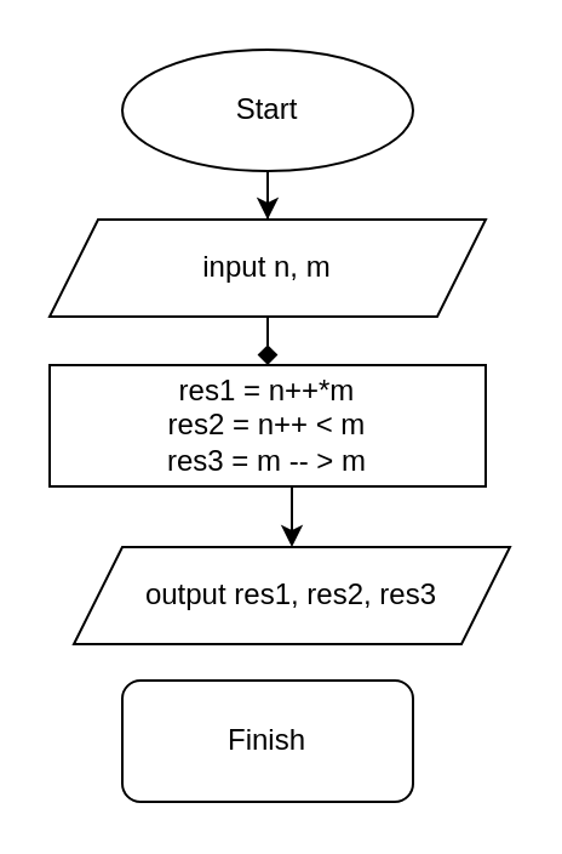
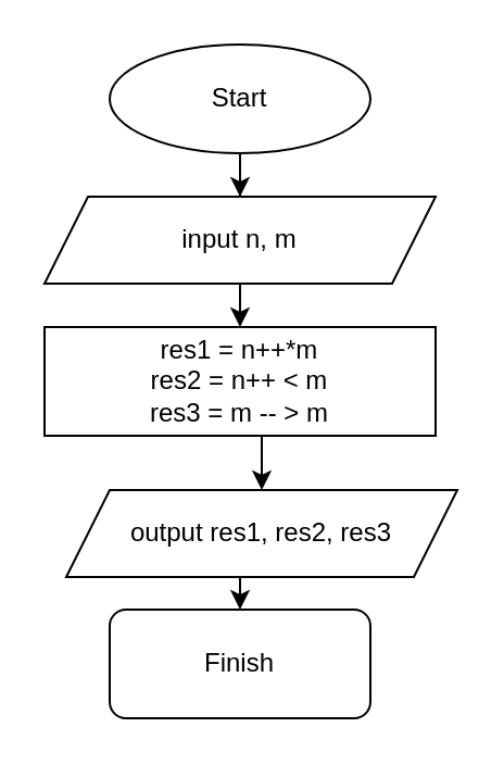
  <mxCell id="0" />
  <mxCell id="1" parent="0" />
  <mxCell id="2" style="edgeStyle=orthogonalEdgeStyle;rounded=0;orthogonalLoop=1;jettySize=auto;html=1;exitX=0.5;exitY=1;exitDx=0;exitDy=0;" edge="1" parent="1" source="3" target="5"><mxGeometry relative="1" as="geometry" /></mxCell>
  <mxCell id="3" value="Start" style="ellipse;whiteSpace=wrap;html=1;" vertex="1" parent="1"><mxGeometry x="50" y="20" width="120" height="50" as="geometry" /></mxCell>
- <mxCell id="4" style="edgeStyle=orthogonalEdgeStyle;rounded=0;orthogonalLoop=1;jettySize=auto;html=1;exitX=0.5;exitY=1;exitDx=0;exitDy=0;entryX=0.5;entryY=0;entryDx=0;entryDy=0;endArrow=diamond;" edge="1" parent="1" source="5" target="7"><mxGeometry relative="1" as="geometry" /></mxCell>
+ <mxCell id="4" style="edgeStyle=orthogonalEdgeStyle;rounded=0;orthogonalLoop=1;jettySize=auto;html=1;exitX=0.5;exitY=1;exitDx=0;exitDy=0;entryX=0.5;entryY=0;entryDx=0;entryDy=0;" edge="1" parent="1" source="5" target="7"><mxGeometry relative="1" as="geometry" /></mxCell>
  <mxCell id="5" value="input n, m" style="shape=parallelogram;perimeter=parallelogramPerimeter;whiteSpace=wrap;html=1;fixedSize=1;" vertex="1" parent="1"><mxGeometry x="20" y="90" width="180" height="40" as="geometry" /></mxCell>
  <mxCell id="6" style="edgeStyle=orthogonalEdgeStyle;rounded=0;orthogonalLoop=1;jettySize=auto;html=1;exitX=0.5;exitY=1;exitDx=0;exitDy=0;entryX=0.5;entryY=0;entryDx=0;entryDy=0;" edge="1" parent="1" source="7" target="9"><mxGeometry relative="1" as="geometry" /></mxCell>
  <mxCell id="7" value="&lt;div&gt;res1 = n++*m&lt;/div&gt;&lt;div&gt;res2 = n++ &amp;lt; m&lt;/div&gt;&lt;div&gt;res3 = m -- &amp;gt; m&lt;br&gt;&lt;/div&gt;" style="rounded=0;whiteSpace=wrap;html=1;" vertex="1" parent="1"><mxGeometry x="20" y="150" width="180" height="50" as="geometry" /></mxCell>
+ <mxCell id="8" style="edgeStyle=orthogonalEdgeStyle;rounded=0;orthogonalLoop=1;jettySize=auto;html=1;exitX=0.5;exitY=1;exitDx=0;exitDy=0;entryX=0.5;entryY=0;entryDx=0;entryDy=0;" edge="1" parent="1" source="9" target="10"><mxGeometry relative="1" as="geometry" /></mxCell>
  <mxCell id="9" value="output res1, res2, res3" style="shape=parallelogram;perimeter=parallelogramPerimeter;whiteSpace=wrap;html=1;fixedSize=1;" vertex="1" parent="1"><mxGeometry x="30" y="225" width="180" height="40" as="geometry" /></mxCell>
  <mxCell id="10" value="Finish" style="whiteSpace=wrap;html=1;rounded=1;" vertex="1" parent="1"><mxGeometry x="50" y="280" width="120" height="50" as="geometry" /></mxCell>
